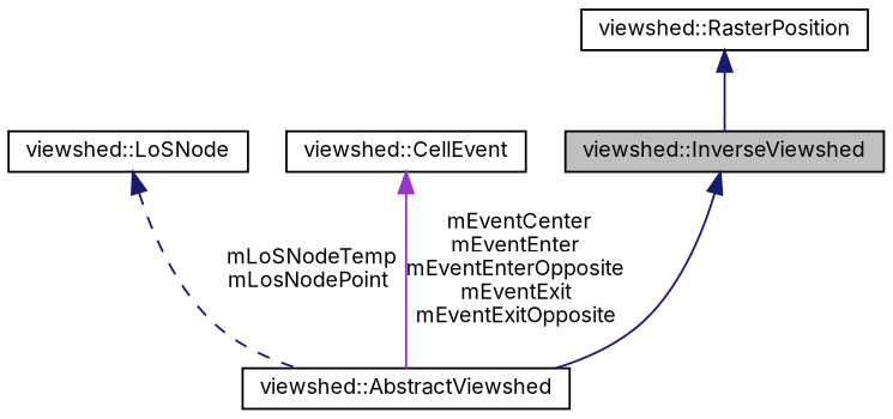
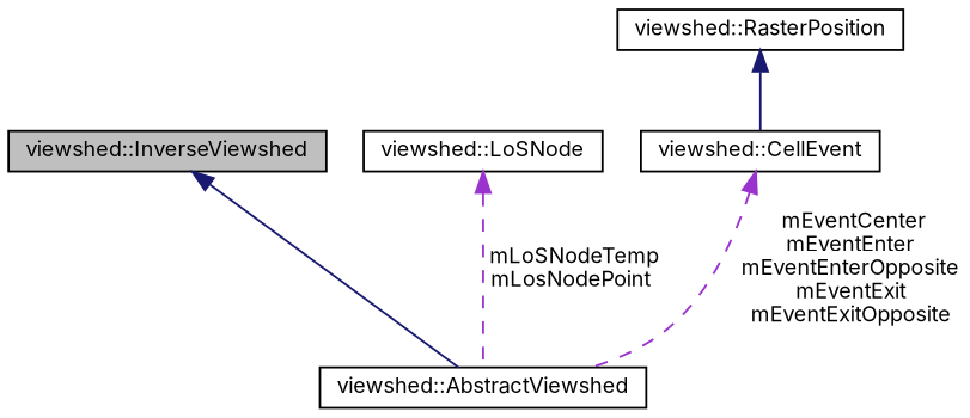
  digraph {
    fontname=Inter
    node [color=black fillcolor=white fontname=Inter fontsize=10 shape=record style=filled]
    edge [color=midnightblue dir=back fontname=Inter fontsize=10 labelfontname=Helvetica labelfontsize=10 style=solid]
    n1 [fillcolor=grey75 fontcolor=black height=0.2 label="viewshed::InverseViewshed" width=0.4]
    n2 [height=0.2 label="viewshed::AbstractViewshed" width=0.4]
    n3 [height=0.2 label="viewshed::LoSNode" width=0.4]
    n4 [height=0.2 label="viewshed::RasterPosition" width=0.4]
    n5 [height=0.2 label="viewshed::CellEvent" width=0.4]
    n1 -> n2
-   n3 -> n2 [label=" mLoSNodeTemp\nmLosNodePoint" style=dashed]
-   n4 -> n1
-   n5 -> n2 [color=darkorchid3 label=" mEventCenter\nmEventEnter\nmEventEnterOpposite\nmEventExit\nmEventExitOpposite"]
+   n3 -> n2 [color=darkorchid3 label=" mLoSNodeTemp\nmLosNodePoint" style=dashed]
+   n4 -> n5
+   n5 -> n2 [color=darkorchid3 label=" mEventCenter\nmEventEnter\nmEventEnterOpposite\nmEventExit\nmEventExitOpposite" style=dashed]
  }
